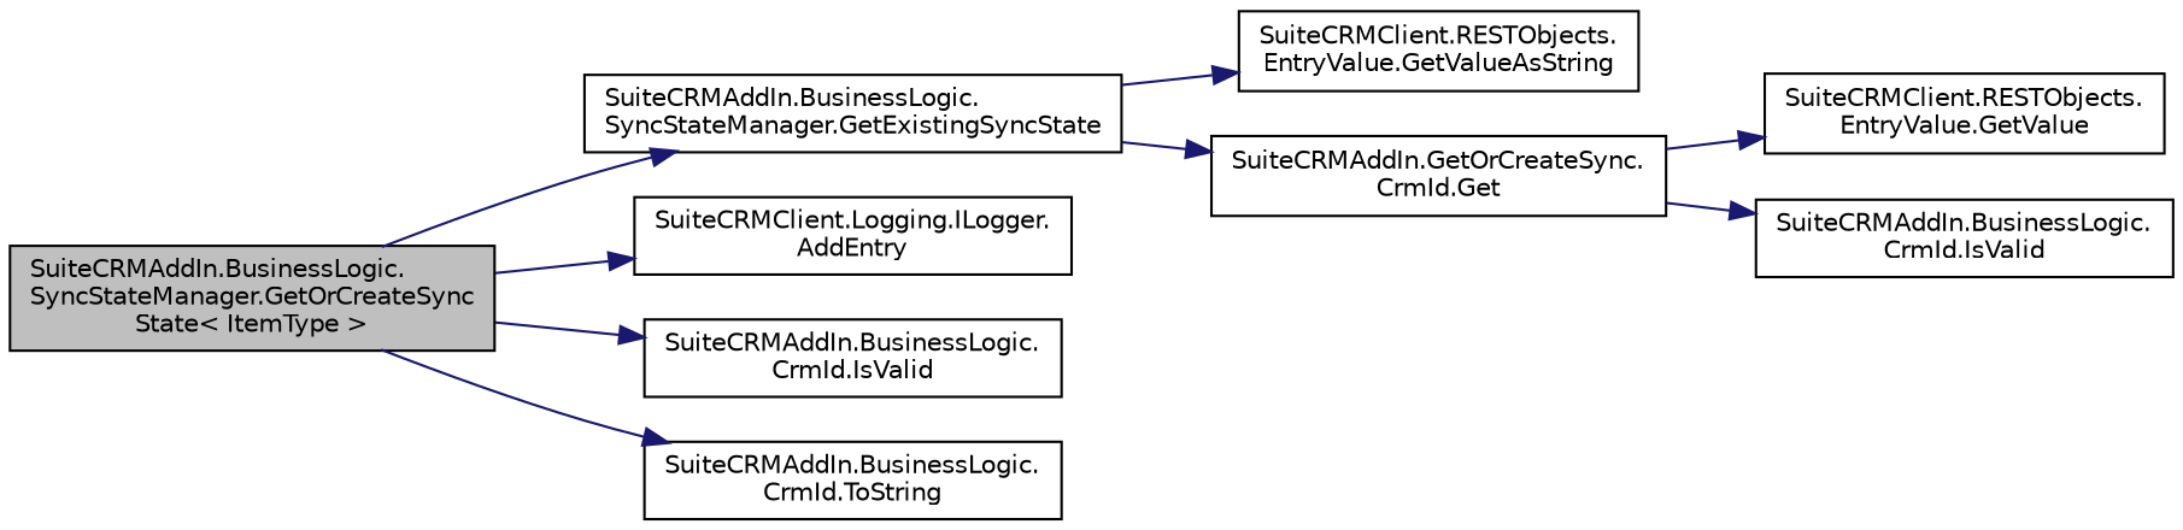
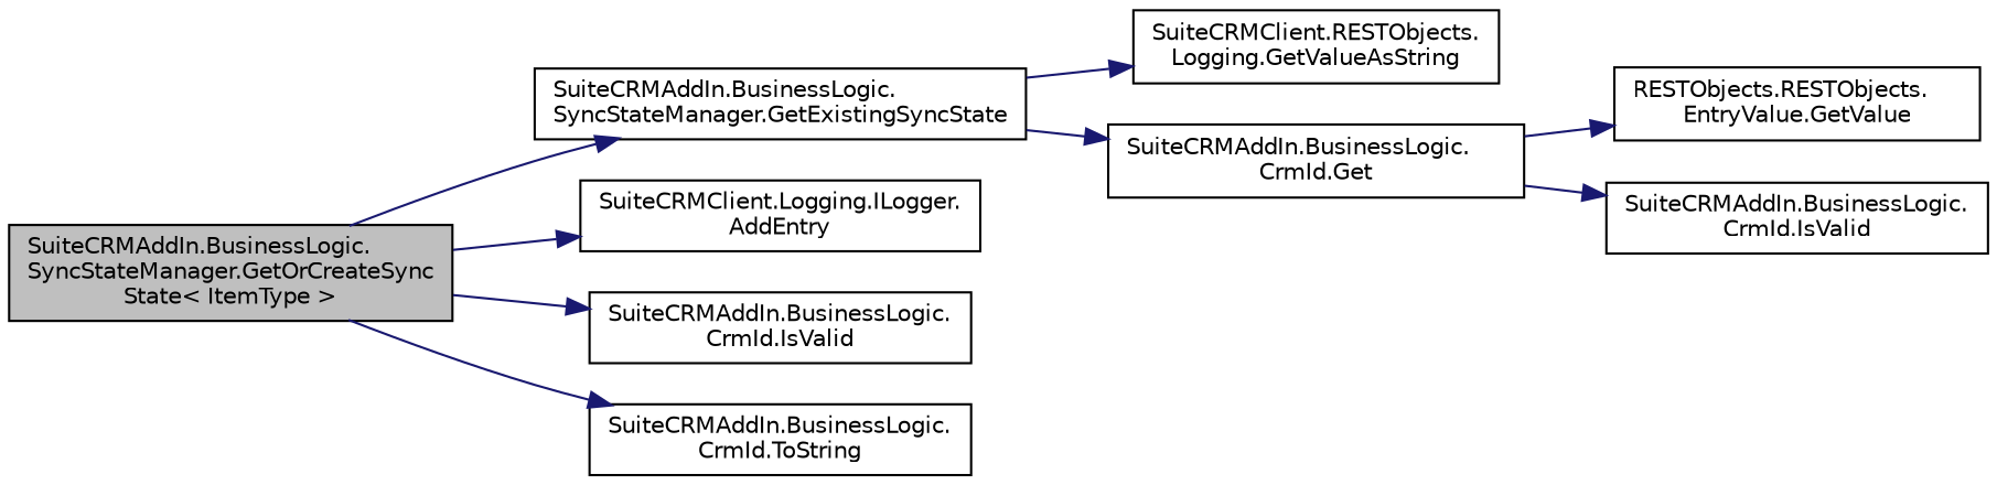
  digraph {
    rankdir=LR
    node [color=black fillcolor=white fontname=Helvetica fontsize=10 shape=record style=filled]
    edge [color=midnightblue fontname=Helvetica fontsize=10 labelfontname=Helvetica labelfontsize=10 style=solid]
    n1 [fillcolor=grey75 fontcolor=black height=0.2 label="SuiteCRMAddIn.BusinessLogic.\lSyncStateManager.GetOrCreateSync\lState\< ItemType \>" width=0.4]
    n2 [height=0.2 label="SuiteCRMAddIn.BusinessLogic.\lSyncStateManager.GetExistingSyncState" width=0.4]
    n3 [height=0.2 label="SuiteCRMClient.Logging.ILogger.\lAddEntry" width=0.4]
    n4 [height=0.2 label="SuiteCRMAddIn.BusinessLogic.\lCrmId.IsValid" width=0.4]
    n5 [height=0.2 label="SuiteCRMAddIn.BusinessLogic.\lCrmId.ToString" width=0.4]
-   n6 [height=0.2 label="SuiteCRMClient.RESTObjects.\lEntryValue.GetValueAsString" width=0.4]
-   n7 [height=0.2 label="SuiteCRMAddIn.GetOrCreateSync.\lCrmId.Get" width=0.4]
-   n8 [height=0.2 label="SuiteCRMClient.RESTObjects.\lEntryValue.GetValue" width=0.4]
+   n6 [height=0.2 label="SuiteCRMClient.RESTObjects.\lLogging.GetValueAsString" width=0.4]
+   n7 [height=0.2 label="SuiteCRMAddIn.BusinessLogic.\lCrmId.Get" width=0.4]
+   n8 [height=0.2 label="RESTObjects.RESTObjects.\lEntryValue.GetValue" width=0.4]
    n9 [height=0.2 label="SuiteCRMAddIn.BusinessLogic.\lCrmId.IsValid" width=0.4]
    n1 -> n2
    n1 -> n3
    n1 -> n4
    n1 -> n5
    n2 -> n6
    n2 -> n7
    n7 -> n8
    n7 -> n9
  }
